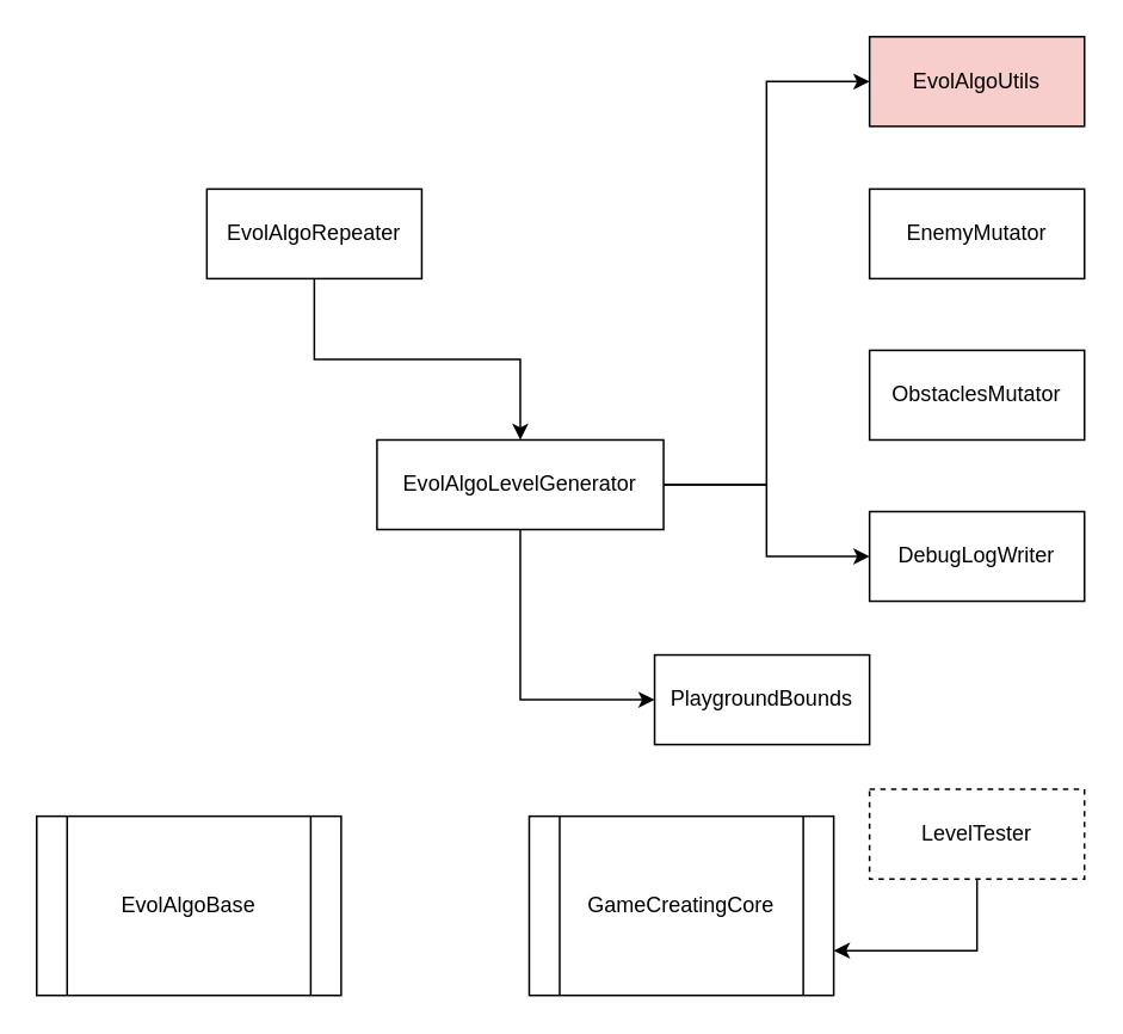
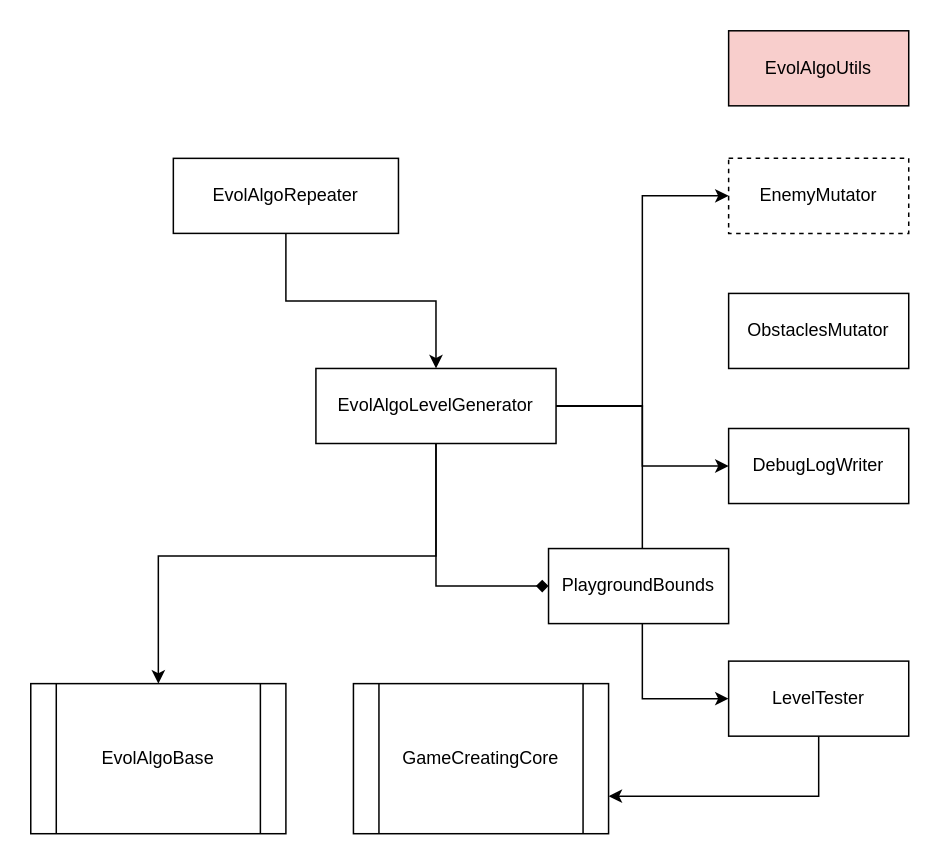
  <mxCell id="0" />
  <mxCell id="1" parent="0" />
+ <mxCell id="2" style="edgeStyle=orthogonalEdgeStyle;rounded=0;orthogonalLoop=1;jettySize=auto;html=1;entryX=0;entryY=0.5;entryDx=0;entryDy=0;" parent="1" source="8" target="10" edge="1"><mxGeometry relative="1" as="geometry" /></mxCell>
+ <mxCell id="3" style="edgeStyle=orthogonalEdgeStyle;rounded=0;orthogonalLoop=1;jettySize=auto;html=1;entryX=0;entryY=0.5;entryDx=0;entryDy=0;" parent="1" source="8" target="11" edge="1"><mxGeometry relative="1" as="geometry" /></mxCell>
  <mxCell id="4" style="edgeStyle=orthogonalEdgeStyle;rounded=0;orthogonalLoop=1;jettySize=auto;html=1;entryX=0;entryY=0.5;entryDx=0;entryDy=0;" parent="1" source="8" target="15" edge="1"><mxGeometry relative="1" as="geometry" /></mxCell>
- <mxCell id="5" style="edgeStyle=orthogonalEdgeStyle;rounded=0;orthogonalLoop=1;jettySize=auto;html=1;entryX=0;entryY=0.5;entryDx=0;entryDy=0;" parent="1" source="8" target="16" edge="1"><mxGeometry relative="1" as="geometry" /></mxCell>
- <mxCell id="6" style="edgeStyle=orthogonalEdgeStyle;rounded=0;orthogonalLoop=1;jettySize=auto;html=1;entryX=0;entryY=0.5;entryDx=0;entryDy=0;" parent="1" source="8" target="17" edge="1"><mxGeometry relative="1" as="geometry" /></mxCell>
+ <mxCell id="6" style="edgeStyle=orthogonalEdgeStyle;rounded=0;orthogonalLoop=1;jettySize=auto;html=1;entryX=0;entryY=0.5;entryDx=0;entryDy=0;endArrow=diamond;" parent="1" source="8" target="17" edge="1"><mxGeometry relative="1" as="geometry" /></mxCell>
+ <mxCell id="7" style="edgeStyle=orthogonalEdgeStyle;rounded=0;orthogonalLoop=1;jettySize=auto;html=1;" parent="1" source="8" target="19" edge="1"><mxGeometry relative="1" as="geometry"><Array as="points"><mxPoint x="290" y="370" /><mxPoint x="105" y="370" /></Array></mxGeometry></mxCell>
  <mxCell id="8" value="EvolAlgoLevelGenerator" style="rounded=0;whiteSpace=wrap;html=1;" parent="1" vertex="1"><mxGeometry x="210" y="245" width="160" height="50" as="geometry" /></mxCell>
  <mxCell id="9" style="edgeStyle=orthogonalEdgeStyle;rounded=0;orthogonalLoop=1;jettySize=auto;html=1;entryX=1;entryY=0.75;entryDx=0;entryDy=0;" edge="1" parent="1" source="10" target="18"><mxGeometry relative="1" as="geometry"><Array as="points"><mxPoint x="545" y="530" /></Array></mxGeometry></mxCell>
- <mxCell id="10" value="&lt;div&gt;LevelTester&lt;/div&gt;" style="rounded=0;whiteSpace=wrap;html=1;dashed=1;" parent="1" vertex="1"><mxGeometry x="485" y="440" width="120" height="50" as="geometry" /></mxCell>
- <mxCell id="11" value="EnemyMutator" style="rounded=0;whiteSpace=wrap;html=1;" parent="1" vertex="1"><mxGeometry x="485" y="105" width="120" height="50" as="geometry" /></mxCell>
+ <mxCell id="10" value="&lt;div&gt;LevelTester&lt;/div&gt;" style="rounded=0;whiteSpace=wrap;html=1;" parent="1" vertex="1"><mxGeometry x="485" y="440" width="120" height="50" as="geometry" /></mxCell>
+ <mxCell id="11" value="EnemyMutator" style="rounded=0;whiteSpace=wrap;html=1;dashed=1;" parent="1" vertex="1"><mxGeometry x="485" y="105" width="120" height="50" as="geometry" /></mxCell>
  <mxCell id="12" value="ObstaclesMutator" style="rounded=0;whiteSpace=wrap;html=1;" parent="1" vertex="1"><mxGeometry x="485" y="195" width="120" height="50" as="geometry" /></mxCell>
  <mxCell id="13" style="edgeStyle=orthogonalEdgeStyle;rounded=0;orthogonalLoop=1;jettySize=auto;html=1;entryX=0.5;entryY=0;entryDx=0;entryDy=0;" parent="1" source="14" target="8" edge="1"><mxGeometry relative="1" as="geometry" /></mxCell>
- <mxCell id="14" value="EvolAlgoRepeater" style="rounded=0;whiteSpace=wrap;html=1;" parent="1" vertex="1"><mxGeometry x="115" y="105" width="120" height="50" as="geometry" /></mxCell>
+ <mxCell id="14" value="EvolAlgoRepeater" style="rounded=0;whiteSpace=wrap;html=1;" parent="1" vertex="1"><mxGeometry x="115" y="105" width="150" height="50" as="geometry" /></mxCell>
  <mxCell id="15" value="DebugLogWriter" style="rounded=0;whiteSpace=wrap;html=1;" parent="1" vertex="1"><mxGeometry x="485" y="285" width="120" height="50" as="geometry" /></mxCell>
  <mxCell id="16" value="&lt;div&gt;EvolAlgoUtils&lt;/div&gt;" style="rounded=0;whiteSpace=wrap;html=1;fillColor=#f8cecc;" parent="1" vertex="1"><mxGeometry x="485" y="20" width="120" height="50" as="geometry" /></mxCell>
  <mxCell id="17" value="&lt;div&gt;PlaygroundBounds&lt;/div&gt;" style="rounded=0;whiteSpace=wrap;html=1;" parent="1" vertex="1"><mxGeometry x="365" y="365" width="120" height="50" as="geometry" /></mxCell>
- <mxCell id="18" value="GameCreatingCore" style="shape=process;whiteSpace=wrap;html=1;backgroundOutline=1;" parent="1" vertex="1"><mxGeometry x="295" y="455" width="170" height="100" as="geometry" /></mxCell>
+ <mxCell id="18" value="GameCreatingCore" style="shape=process;whiteSpace=wrap;html=1;backgroundOutline=1;" parent="1" vertex="1"><mxGeometry x="235" y="455" width="170" height="100" as="geometry" /></mxCell>
  <mxCell id="19" value="&lt;div&gt;EvolAlgoBase&lt;/div&gt;" style="shape=process;whiteSpace=wrap;html=1;backgroundOutline=1;" parent="1" vertex="1"><mxGeometry x="20" y="455" width="170" height="100" as="geometry" /></mxCell>
